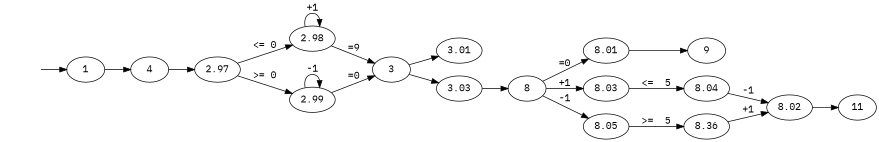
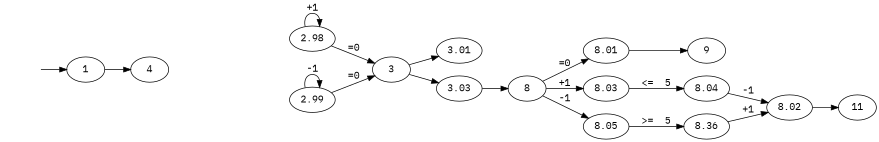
  digraph {
    fontname="IBM Plex Mono"
    rankdir=LR
    node [fontname="IBM Plex Mono"]
    edge [fontname="IBM Plex Mono"]
    n1 [label=1]
    n2 [label=4]
-   n3 [label=2.97]
    n4 [label=2.98]
    n5 [label=2.99]
    n6 [label=3]
    n7 [label=3.01]
    n8 [label=3.03]
    n9 [label=8]
    n10 [label=8.01]
    n11 [label=8.03]
    n12 [label=8.05]
    n13 [label=9]
    n14 [label=8.04]
    n15 [label=8.36]
    n16 [label=8.02]
    n17 [label=11]
    Qi [style=invis]
    n1 -> n2
-   n2 -> n3
-   n3 -> n4 [label="<= 0"]
-   n3 -> n5 [label=">= 0"]
    n4 -> n4 [label="+1"]
-   n4 -> n6 [label="=9"]
+   n4 -> n6 [label="=0"]
    n5 -> n5 [label=-1]
    n5 -> n6 [label="=0"]
    n6 -> n7
    n6 -> n8
    n8 -> n9
    n9 -> n10 [label="=0"]
    n9 -> n11 [label="+1"]
    n9 -> n12 [label=-1]
    n10 -> n13
    n11 -> n14 [label="<=  5"]
    n12 -> n15 [label=">=  5"]
    n14 -> n16 [label=-1]
    n15 -> n16 [label="+1"]
    n16 -> n17
    Qi -> n1
  }
